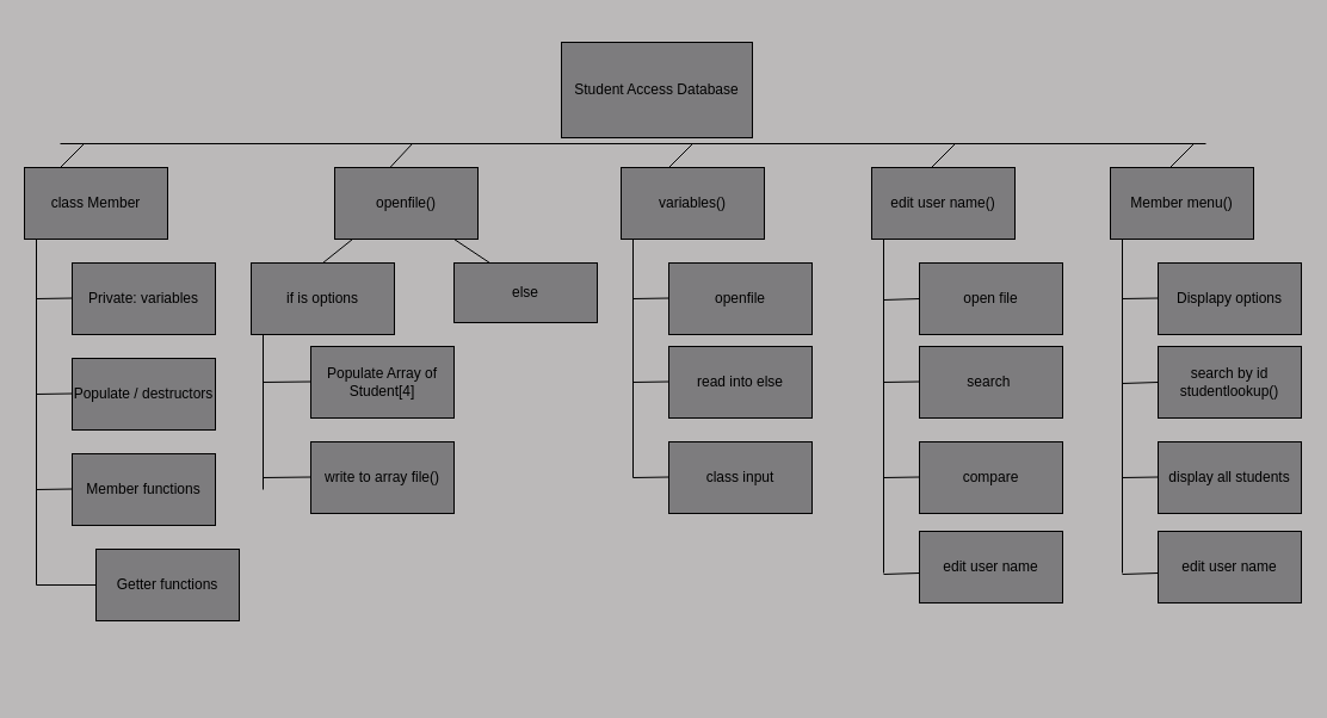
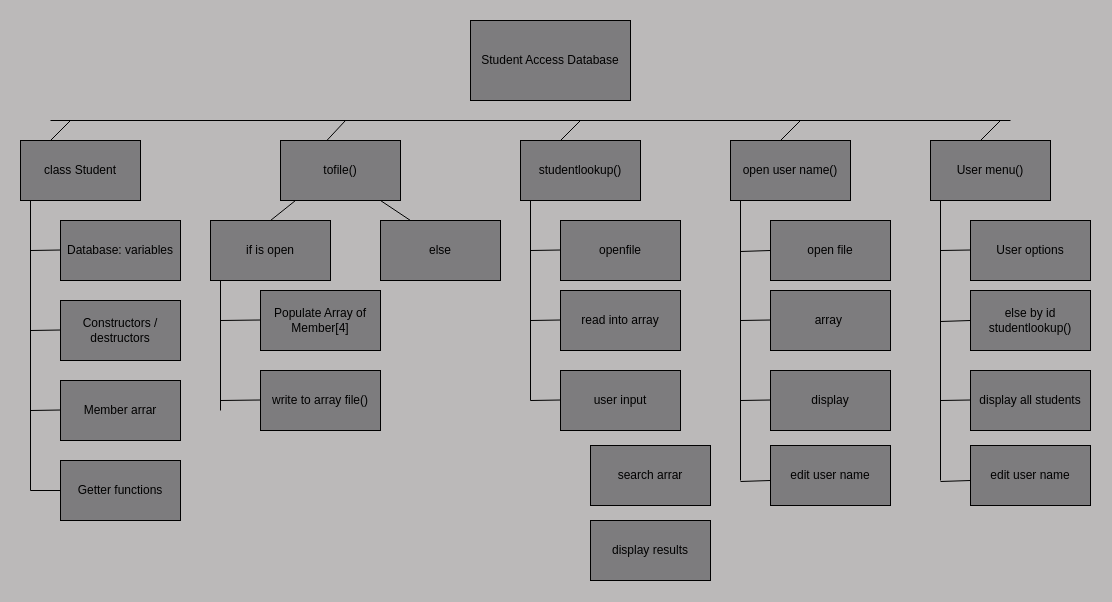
  <mxCell id="0" />
  <mxCell id="1" parent="0" />
- <mxCell id="2" value="&lt;font color=&quot;#000000&quot;&gt;Student Access Database&lt;/font&gt;" style="rounded=0;whiteSpace=wrap;html=1;fillColor=#7d7c7e;" vertex="1" parent="1"><mxGeometry x="470" y="35" width="160" height="80" as="geometry" /></mxCell>
- <mxCell id="3" value="class Member" style="rounded=0;whiteSpace=wrap;html=1;fontColor=#000000;fillColor=#7d7c7e;" vertex="1" parent="1"><mxGeometry y="140" width="120" height="60" as="geometry" x="20" /></mxCell>
- <mxCell id="4" value="Private: variables" style="rounded=0;whiteSpace=wrap;html=1;fontColor=#000000;fillColor=#7d7c7e;" vertex="1" parent="1"><mxGeometry x="60" y="220" width="120" height="60" as="geometry" /></mxCell>
- <mxCell id="5" value="Populate / destructors" style="rounded=0;whiteSpace=wrap;html=1;fontColor=#000000;fillColor=#7d7c7e;" vertex="1" parent="1"><mxGeometry x="60" y="300" width="120" height="60" as="geometry" /></mxCell>
- <mxCell id="6" value="Member functions" style="rounded=0;whiteSpace=wrap;html=1;fontColor=#000000;fillColor=#7d7c7e;" vertex="1" parent="1"><mxGeometry x="60" y="380" width="120" height="60" as="geometry" /></mxCell>
- <mxCell id="7" value="Populate Array of Student[4]" style="rounded=0;whiteSpace=wrap;html=1;fontColor=#000000;fillColor=#7d7c7e;" vertex="1" parent="1"><mxGeometry x="260" y="290" width="120" height="60" as="geometry" /></mxCell>
- <mxCell id="8" value="Getter functions" style="rounded=0;whiteSpace=wrap;html=1;fontColor=#000000;fillColor=#7d7c7e;" vertex="1" parent="1"><mxGeometry x="80" y="460" width="120" height="60" as="geometry" /></mxCell>
- <mxCell id="9" value="openfile()" style="rounded=0;whiteSpace=wrap;html=1;fontColor=#000000;fillColor=#7d7c7e;" vertex="1" parent="1"><mxGeometry x="280" y="140" width="120" height="60" as="geometry" /></mxCell>
- <mxCell id="10" value="if is options" style="rounded=0;whiteSpace=wrap;html=1;fontColor=#000000;fillColor=#7d7c7e;" vertex="1" parent="1"><mxGeometry x="210" y="220" width="120" height="60" as="geometry" /></mxCell>
+ <mxCell id="2" value="&lt;font color=&quot;#000000&quot;&gt;Student Access Database&lt;/font&gt;" style="rounded=0;whiteSpace=wrap;html=1;fillColor=#7d7c7e;" vertex="1" parent="1"><mxGeometry x="470" width="160" height="80" as="geometry" y="20" /></mxCell>
+ <mxCell id="3" value="class Student" style="rounded=0;whiteSpace=wrap;html=1;fontColor=#000000;fillColor=#7d7c7e;" vertex="1" parent="1"><mxGeometry y="140" width="120" height="60" as="geometry" x="20" /></mxCell>
+ <mxCell id="4" value="Database: variables" style="rounded=0;whiteSpace=wrap;html=1;fontColor=#000000;fillColor=#7d7c7e;" vertex="1" parent="1"><mxGeometry x="60" y="220" width="120" height="60" as="geometry" /></mxCell>
+ <mxCell id="5" value="Constructors / destructors" style="rounded=0;whiteSpace=wrap;html=1;fontColor=#000000;fillColor=#7d7c7e;" vertex="1" parent="1"><mxGeometry x="60" y="300" width="120" height="60" as="geometry" /></mxCell>
+ <mxCell id="6" value="Member arrar" style="rounded=0;whiteSpace=wrap;html=1;fontColor=#000000;fillColor=#7d7c7e;" vertex="1" parent="1"><mxGeometry x="60" y="380" width="120" height="60" as="geometry" /></mxCell>
+ <mxCell id="7" value="Populate Array of Member[4]" style="rounded=0;whiteSpace=wrap;html=1;fontColor=#000000;fillColor=#7d7c7e;" vertex="1" parent="1"><mxGeometry x="260" y="290" width="120" height="60" as="geometry" /></mxCell>
+ <mxCell id="8" value="Getter functions" style="rounded=0;whiteSpace=wrap;html=1;fontColor=#000000;fillColor=#7d7c7e;" vertex="1" parent="1"><mxGeometry x="60" y="460" width="120" height="60" as="geometry" /></mxCell>
+ <mxCell id="9" value="tofile()" style="rounded=0;whiteSpace=wrap;html=1;fontColor=#000000;fillColor=#7d7c7e;" vertex="1" parent="1"><mxGeometry x="280" y="140" width="120" height="60" as="geometry" /></mxCell>
+ <mxCell id="10" value="if is open" style="rounded=0;whiteSpace=wrap;html=1;fontColor=#000000;fillColor=#7d7c7e;" vertex="1" parent="1"><mxGeometry x="210" y="220" width="120" height="60" as="geometry" /></mxCell>
  <mxCell id="11" value="write to array file()" style="rounded=0;whiteSpace=wrap;html=1;fontColor=#000000;fillColor=#7d7c7e;" vertex="1" parent="1"><mxGeometry x="260" y="370" width="120" height="60" as="geometry" /></mxCell>
- <mxCell id="12" value="else" style="rounded=0;whiteSpace=wrap;html=1;fontColor=#000000;fillColor=#7d7c7e;" vertex="1" parent="1"><mxGeometry x="380" y="220" width="120" height="50" as="geometry" /></mxCell>
- <mxCell id="13" value="variables()" style="rounded=0;whiteSpace=wrap;html=1;fontColor=#000000;fillColor=#7d7c7e;" vertex="1" parent="1"><mxGeometry x="520" y="140" width="120" height="60" as="geometry" /></mxCell>
+ <mxCell id="12" value="else" style="rounded=0;whiteSpace=wrap;html=1;fontColor=#000000;fillColor=#7d7c7e;" vertex="1" parent="1"><mxGeometry x="380" y="220" width="120" height="60" as="geometry" /></mxCell>
+ <mxCell id="13" value="studentlookup()" style="rounded=0;whiteSpace=wrap;html=1;fontColor=#000000;fillColor=#7d7c7e;" vertex="1" parent="1"><mxGeometry x="520" y="140" width="120" height="60" as="geometry" /></mxCell>
  <mxCell id="14" value="openfile" style="rounded=0;whiteSpace=wrap;html=1;fontColor=#000000;fillColor=#7d7c7e;" vertex="1" parent="1"><mxGeometry x="560" y="220" width="120" height="60" as="geometry" /></mxCell>
- <mxCell id="15" value="read into else" style="rounded=0;whiteSpace=wrap;html=1;fontColor=#000000;fillColor=#7d7c7e;" vertex="1" parent="1"><mxGeometry x="560" y="290" width="120" height="60" as="geometry" /></mxCell>
- <mxCell id="16" value="class input" style="rounded=0;whiteSpace=wrap;html=1;fontColor=#000000;fillColor=#7d7c7e;" vertex="1" parent="1"><mxGeometry x="560" y="370" width="120" height="60" as="geometry" /></mxCell>
- <mxCell id="19" value="Member menu()" style="rounded=0;whiteSpace=wrap;html=1;fontColor=#000000;fillColor=#7d7c7e;" vertex="1" parent="1"><mxGeometry x="930" y="140" width="120" height="60" as="geometry" /></mxCell>
- <mxCell id="20" value="Displapy options" style="rounded=0;whiteSpace=wrap;html=1;fontColor=#000000;fillColor=#7d7c7e;" vertex="1" parent="1"><mxGeometry x="970" y="220" width="120" height="60" as="geometry" /></mxCell>
- <mxCell id="21" value="search by id&lt;br&gt;studentlookup()" style="rounded=0;whiteSpace=wrap;html=1;fontColor=#000000;fillColor=#7d7c7e;" vertex="1" parent="1"><mxGeometry x="970" y="290" width="120" height="60" as="geometry" /></mxCell>
+ <mxCell id="15" value="read into array" style="rounded=0;whiteSpace=wrap;html=1;fontColor=#000000;fillColor=#7d7c7e;" vertex="1" parent="1"><mxGeometry x="560" y="290" width="120" height="60" as="geometry" /></mxCell>
+ <mxCell id="16" value="user input" style="rounded=0;whiteSpace=wrap;html=1;fontColor=#000000;fillColor=#7d7c7e;" vertex="1" parent="1"><mxGeometry x="560" y="370" width="120" height="60" as="geometry" /></mxCell>
+ <mxCell id="17" value="search arrar" style="rounded=0;whiteSpace=wrap;html=1;fontColor=#000000;fillColor=#7d7c7e;" vertex="1" parent="1"><mxGeometry x="590" y="445" width="120" height="60" as="geometry" /></mxCell>
+ <mxCell id="18" value="display results" style="rounded=0;whiteSpace=wrap;html=1;fontColor=#000000;fillColor=#7d7c7e;" vertex="1" parent="1"><mxGeometry x="590" y="520" width="120" height="60" as="geometry" /></mxCell>
+ <mxCell id="19" value="User menu()" style="rounded=0;whiteSpace=wrap;html=1;fontColor=#000000;fillColor=#7d7c7e;" vertex="1" parent="1"><mxGeometry x="930" y="140" width="120" height="60" as="geometry" /></mxCell>
+ <mxCell id="20" value="User options" style="rounded=0;whiteSpace=wrap;html=1;fontColor=#000000;fillColor=#7d7c7e;" vertex="1" parent="1"><mxGeometry x="970" y="220" width="120" height="60" as="geometry" /></mxCell>
+ <mxCell id="21" value="else by id&lt;br&gt;studentlookup()" style="rounded=0;whiteSpace=wrap;html=1;fontColor=#000000;fillColor=#7d7c7e;" vertex="1" parent="1"><mxGeometry x="970" y="290" width="120" height="60" as="geometry" /></mxCell>
  <mxCell id="22" value="display all students&lt;span style=&quot;color: rgba(0, 0, 0, 0); font-family: monospace; font-size: 0px; text-align: start;&quot;&gt;%3CmxGraphModel%3E%3Croot%3E%3CmxCell%20id%3D%220%22%2F%3E%3CmxCell%20id%3D%221%22%20parent%3D%220%22%2F%3E%3CmxCell%20id%3D%222%22%20value%3D%22search%20arrar%22%20style%3D%22rounded%3D0%3BwhiteSpace%3Dwrap%3Bhtml%3D1%3BfontColor%3D%23000000%3BfillColor%3D%237d7c7e%3B%22%20vertex%3D%221%22%20parent%3D%221%22%3E%3CmxGeometry%20x%3D%22630%22%20y%3D%22420%22%20width%3D%22120%22%20height%3D%2260%22%20as%3D%22geometry%22%2F%3E%3C%2FmxCell%3E%3C%2Froot%3E%3C%2FmxGraphModel%3E&lt;/span&gt;" style="rounded=0;whiteSpace=wrap;html=1;fontColor=#000000;fillColor=#7d7c7e;" vertex="1" parent="1"><mxGeometry x="970" y="370" width="120" height="60" as="geometry" /></mxCell>
  <mxCell id="23" value="edit user name" style="rounded=0;whiteSpace=wrap;html=1;fontColor=#000000;fillColor=#7d7c7e;" vertex="1" parent="1"><mxGeometry x="970" y="445" width="120" height="60" as="geometry" /></mxCell>
- <mxCell id="24" value="edit user name()" style="rounded=0;whiteSpace=wrap;html=1;fontColor=#000000;fillColor=#7d7c7e;" vertex="1" parent="1"><mxGeometry x="730" y="140" width="120" height="60" as="geometry" /></mxCell>
+ <mxCell id="24" value="open user name()" style="rounded=0;whiteSpace=wrap;html=1;fontColor=#000000;fillColor=#7d7c7e;" vertex="1" parent="1"><mxGeometry x="730" y="140" width="120" height="60" as="geometry" /></mxCell>
  <mxCell id="25" value="open file" style="rounded=0;whiteSpace=wrap;html=1;fontColor=#000000;fillColor=#7d7c7e;" vertex="1" parent="1"><mxGeometry x="770" y="220" width="120" height="60" as="geometry" /></mxCell>
- <mxCell id="26" value="search&amp;nbsp;" style="rounded=0;whiteSpace=wrap;html=1;fontColor=#000000;fillColor=#7d7c7e;" vertex="1" parent="1"><mxGeometry x="770" y="290" width="120" height="60" as="geometry" /></mxCell>
+ <mxCell id="26" value="array&amp;nbsp;" style="rounded=0;whiteSpace=wrap;html=1;fontColor=#000000;fillColor=#7d7c7e;" vertex="1" parent="1"><mxGeometry x="770" y="290" width="120" height="60" as="geometry" /></mxCell>
  <mxCell id="27" value="edit user name" style="rounded=0;whiteSpace=wrap;html=1;fontColor=#000000;fillColor=#7d7c7e;" vertex="1" parent="1"><mxGeometry x="770" y="445" width="120" height="60" as="geometry" /></mxCell>
- <mxCell id="28" value="compare" style="rounded=0;whiteSpace=wrap;html=1;fontColor=#000000;fillColor=#7d7c7e;" vertex="1" parent="1"><mxGeometry x="770" y="370" width="120" height="60" as="geometry" /></mxCell>
+ <mxCell id="28" value="display" style="rounded=0;whiteSpace=wrap;html=1;fontColor=#000000;fillColor=#7d7c7e;" vertex="1" parent="1"><mxGeometry x="770" y="370" width="120" height="60" as="geometry" /></mxCell>
  <mxCell id="29" value="" style="endArrow=none;html=1;fontColor=#000000;strokeColor=#000000;" edge="1" parent="1"><mxGeometry width="50" height="50" relative="1" as="geometry"><mxPoint x="30" y="490" as="sourcePoint" /><mxPoint x="30" y="200" as="targetPoint" /></mxGeometry></mxCell>
  <mxCell id="30" value="" style="endArrow=none;html=1;fontColor=#000000;strokeColor=#000000;exitX=0;exitY=0.5;exitDx=0;exitDy=0;" edge="1" parent="1" source="8"><mxGeometry width="50" height="50" relative="1" as="geometry"><mxPoint x="40" y="780" as="sourcePoint" /><mxPoint x="30" y="490" as="targetPoint" /></mxGeometry></mxCell>
  <mxCell id="31" value="" style="endArrow=none;html=1;fontColor=#000000;strokeColor=#000000;exitX=0;exitY=0.5;exitDx=0;exitDy=0;" edge="1" parent="1"><mxGeometry width="50" height="50" relative="1" as="geometry"><mxPoint x="60" y="409.5" as="sourcePoint" /><mxPoint x="30" y="410" as="targetPoint" /></mxGeometry></mxCell>
  <mxCell id="32" value="" style="endArrow=none;html=1;fontColor=#000000;strokeColor=#000000;exitX=0;exitY=0.5;exitDx=0;exitDy=0;" edge="1" parent="1"><mxGeometry width="50" height="50" relative="1" as="geometry"><mxPoint x="60" y="329.5" as="sourcePoint" /><mxPoint x="30" y="330" as="targetPoint" /></mxGeometry></mxCell>
  <mxCell id="33" value="" style="endArrow=none;html=1;fontColor=#000000;strokeColor=#000000;exitX=0;exitY=0.5;exitDx=0;exitDy=0;" edge="1" parent="1"><mxGeometry width="50" height="50" relative="1" as="geometry"><mxPoint x="60" y="249.5" as="sourcePoint" /><mxPoint x="30" y="250" as="targetPoint" /></mxGeometry></mxCell>
  <mxCell id="34" value="" style="endArrow=none;html=1;fontColor=#000000;strokeColor=#000000;" edge="1" parent="1"><mxGeometry width="50" height="50" relative="1" as="geometry"><mxPoint x="220" y="410" as="sourcePoint" /><mxPoint x="220" y="280" as="targetPoint" /></mxGeometry></mxCell>
  <mxCell id="35" value="" style="endArrow=none;html=1;fontColor=#000000;strokeColor=#000000;" edge="1" parent="1"><mxGeometry width="50" height="50" relative="1" as="geometry"><mxPoint x="530" y="400" as="sourcePoint" /><mxPoint x="530" y="200" as="targetPoint" /></mxGeometry></mxCell>
  <mxCell id="36" value="" style="endArrow=none;html=1;fontColor=#000000;strokeColor=#000000;" edge="1" parent="1"><mxGeometry width="50" height="50" relative="1" as="geometry"><mxPoint x="740" y="480" as="sourcePoint" /><mxPoint x="740" y="200" as="targetPoint" /></mxGeometry></mxCell>
  <mxCell id="37" value="" style="endArrow=none;html=1;fontColor=#000000;strokeColor=#000000;" edge="1" parent="1"><mxGeometry width="50" height="50" relative="1" as="geometry"><mxPoint x="940" y="480" as="sourcePoint" /><mxPoint x="940" y="200" as="targetPoint" /></mxGeometry></mxCell>
  <mxCell id="38" value="" style="endArrow=none;html=1;fontColor=#000000;strokeColor=#000000;" edge="1" parent="1"><mxGeometry width="50" height="50" relative="1" as="geometry"><mxPoint x="1010" y="120" as="sourcePoint" /><mxPoint x="50" y="120" as="targetPoint" /></mxGeometry></mxCell>
  <mxCell id="39" value="" style="endArrow=none;html=1;strokeColor=#000000;fontColor=#000000;exitX=0.5;exitY=0;exitDx=0;exitDy=0;" edge="1" parent="1" source="10"><mxGeometry width="50" height="50" relative="1" as="geometry"><mxPoint x="270" y="230" as="sourcePoint" /><mxPoint x="295" y="200" as="targetPoint" /></mxGeometry></mxCell>
  <mxCell id="40" value="" style="endArrow=none;html=1;fontColor=#000000;strokeColor=#000000;exitX=0.25;exitY=0;exitDx=0;exitDy=0;" edge="1" parent="1" source="12"><mxGeometry width="50" height="50" relative="1" as="geometry"><mxPoint x="380" y="400" as="sourcePoint" /><mxPoint x="380" y="200" as="targetPoint" /></mxGeometry></mxCell>
  <mxCell id="41" value="" style="endArrow=none;html=1;fontColor=#000000;strokeColor=#000000;exitX=0;exitY=0.5;exitDx=0;exitDy=0;" edge="1" parent="1"><mxGeometry width="50" height="50" relative="1" as="geometry"><mxPoint x="260" y="399.5" as="sourcePoint" /><mxPoint x="220" y="400" as="targetPoint" /></mxGeometry></mxCell>
  <mxCell id="42" value="" style="endArrow=none;html=1;fontColor=#000000;strokeColor=#000000;exitX=0;exitY=0.5;exitDx=0;exitDy=0;" edge="1" parent="1"><mxGeometry width="50" height="50" relative="1" as="geometry"><mxPoint x="260" y="319.5" as="sourcePoint" /><mxPoint x="220" y="320" as="targetPoint" /></mxGeometry></mxCell>
  <mxCell id="43" value="" style="endArrow=none;html=1;fontColor=#000000;strokeColor=#000000;exitX=0;exitY=0.5;exitDx=0;exitDy=0;" edge="1" parent="1"><mxGeometry width="50" height="50" relative="1" as="geometry"><mxPoint x="560" y="249.5" as="sourcePoint" /><mxPoint x="530" y="250" as="targetPoint" /></mxGeometry></mxCell>
  <mxCell id="44" value="" style="endArrow=none;html=1;fontColor=#000000;strokeColor=#000000;exitX=0;exitY=0.5;exitDx=0;exitDy=0;" edge="1" parent="1"><mxGeometry width="50" height="50" relative="1" as="geometry"><mxPoint x="560" y="319.5" as="sourcePoint" /><mxPoint x="530" y="320" as="targetPoint" /></mxGeometry></mxCell>
  <mxCell id="45" value="" style="endArrow=none;html=1;fontColor=#000000;strokeColor=#000000;exitX=0;exitY=0.5;exitDx=0;exitDy=0;" edge="1" parent="1"><mxGeometry width="50" height="50" relative="1" as="geometry"><mxPoint x="560" y="399.5" as="sourcePoint" /><mxPoint x="530" y="400" as="targetPoint" /></mxGeometry></mxCell>
  <mxCell id="46" value="" style="endArrow=none;html=1;fontColor=#000000;strokeColor=#000000;exitX=0;exitY=0.5;exitDx=0;exitDy=0;" edge="1" parent="1"><mxGeometry width="50" height="50" relative="1" as="geometry"><mxPoint x="770" y="250" as="sourcePoint" /><mxPoint x="740" y="251" as="targetPoint" /></mxGeometry></mxCell>
  <mxCell id="47" value="" style="endArrow=none;html=1;fontColor=#000000;strokeColor=#000000;exitX=0;exitY=0.5;exitDx=0;exitDy=0;" edge="1" parent="1"><mxGeometry width="50" height="50" relative="1" as="geometry"><mxPoint x="770" y="319.5" as="sourcePoint" /><mxPoint x="740" y="320" as="targetPoint" /></mxGeometry></mxCell>
  <mxCell id="48" value="" style="endArrow=none;html=1;fontColor=#000000;strokeColor=#000000;exitX=0;exitY=0.5;exitDx=0;exitDy=0;" edge="1" parent="1"><mxGeometry width="50" height="50" relative="1" as="geometry"><mxPoint x="770" y="399.5" as="sourcePoint" /><mxPoint x="740" y="400" as="targetPoint" /></mxGeometry></mxCell>
  <mxCell id="49" value="" style="endArrow=none;html=1;fontColor=#000000;strokeColor=#000000;exitX=0;exitY=0.5;exitDx=0;exitDy=0;" edge="1" parent="1"><mxGeometry width="50" height="50" relative="1" as="geometry"><mxPoint x="770" y="480" as="sourcePoint" /><mxPoint x="740" y="481" as="targetPoint" /></mxGeometry></mxCell>
  <mxCell id="50" value="" style="endArrow=none;html=1;fontColor=#000000;strokeColor=#000000;exitX=0;exitY=0.5;exitDx=0;exitDy=0;" edge="1" parent="1"><mxGeometry width="50" height="50" relative="1" as="geometry"><mxPoint x="970" y="249.5" as="sourcePoint" /><mxPoint x="940" y="250" as="targetPoint" /></mxGeometry></mxCell>
  <mxCell id="51" value="" style="endArrow=none;html=1;fontColor=#000000;strokeColor=#000000;exitX=0;exitY=0.5;exitDx=0;exitDy=0;" edge="1" parent="1"><mxGeometry width="50" height="50" relative="1" as="geometry"><mxPoint x="970" y="320" as="sourcePoint" /><mxPoint x="940" y="321" as="targetPoint" /></mxGeometry></mxCell>
  <mxCell id="52" value="" style="endArrow=none;html=1;fontColor=#000000;strokeColor=#000000;exitX=0;exitY=0.5;exitDx=0;exitDy=0;" edge="1" parent="1"><mxGeometry width="50" height="50" relative="1" as="geometry"><mxPoint x="970" y="399.5" as="sourcePoint" /><mxPoint x="940" y="400" as="targetPoint" /></mxGeometry></mxCell>
  <mxCell id="53" value="" style="endArrow=none;html=1;fontColor=#000000;strokeColor=#000000;exitX=0;exitY=0.5;exitDx=0;exitDy=0;" edge="1" parent="1"><mxGeometry width="50" height="50" relative="1" as="geometry"><mxPoint x="970" y="480" as="sourcePoint" /><mxPoint x="940" y="481" as="targetPoint" /></mxGeometry></mxCell>
  <mxCell id="54" value="" style="endArrow=none;html=1;strokeColor=#000000;fontColor=#000000;" edge="1" parent="1"><mxGeometry width="50" height="50" relative="1" as="geometry"><mxPoint x="50" y="140" as="sourcePoint" /><mxPoint x="70" y="120" as="targetPoint" /></mxGeometry></mxCell>
  <mxCell id="55" value="" style="endArrow=none;html=1;strokeColor=#000000;fontColor=#000000;exitX=0.39;exitY=-0.008;exitDx=0;exitDy=0;exitPerimeter=0;" edge="1" parent="1" source="9"><mxGeometry width="50" height="50" relative="1" as="geometry"><mxPoint x="295" y="170" as="sourcePoint" /><mxPoint x="345" y="120" as="targetPoint" /></mxGeometry></mxCell>
  <mxCell id="56" value="" style="endArrow=none;html=1;strokeColor=#000000;fontColor=#000000;" edge="1" parent="1"><mxGeometry width="50" height="50" relative="1" as="geometry"><mxPoint x="560" y="140" as="sourcePoint" /><mxPoint x="580" y="120" as="targetPoint" /></mxGeometry></mxCell>
  <mxCell id="57" value="" style="endArrow=none;html=1;strokeColor=#000000;fontColor=#000000;" edge="1" parent="1"><mxGeometry width="50" height="50" relative="1" as="geometry"><mxPoint x="780" y="140" as="sourcePoint" /><mxPoint x="800" y="120" as="targetPoint" /></mxGeometry></mxCell>
  <mxCell id="58" value="" style="endArrow=none;html=1;strokeColor=#000000;fontColor=#000000;" edge="1" parent="1"><mxGeometry width="50" height="50" relative="1" as="geometry"><mxPoint x="980" y="140" as="sourcePoint" /><mxPoint x="1000" y="120" as="targetPoint" /></mxGeometry></mxCell>
